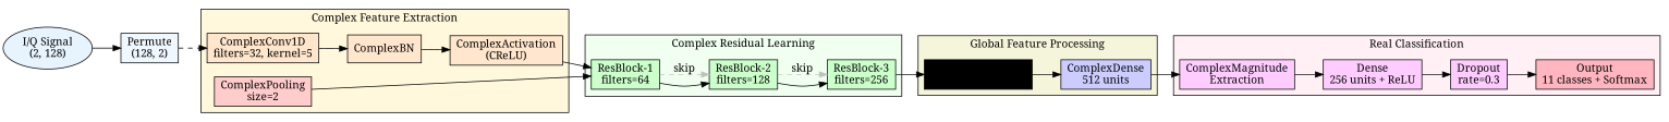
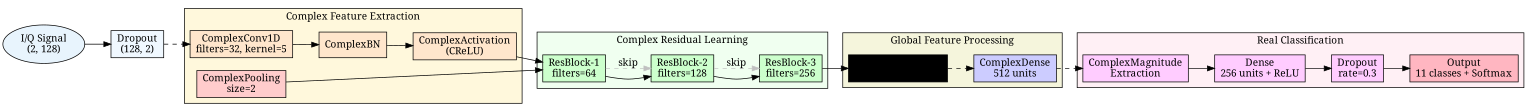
  digraph {
    fontname="Noto Serif"
    rankdir=LR
    node [fillcolor="#FFE6CC" fontname="Noto Serif" shape=box style=filled]
    edge [fontname="Noto Serif"]
    n1 [label="ComplexConv1D\nfilters=32, kernel=5"]
    n2 [label=ComplexBN]
    n3 [label="ComplexActivation\n(CReLU)"]
    n4 [fillcolor="#FFCCCC" label="ComplexPooling\nsize=2"]
    n5 [fillcolor="#CCFFCC" label="ResBlock-1\nfilters=64"]
    n6 [fillcolor="#CCFFCC" label="ResBlock-2\nfilters=128"]
    n7 [fillcolor="#CCFFCC" label="ResBlock-3\nfilters=256"]
    n8 [fillcolor="#DDD" label="ComplexGlobal\nAveragePooling1D"]
    n9 [fillcolor="#CCCCFF" label="ComplexDense\n512 units"]
    n10 [fillcolor="#FFCCFF" label="ComplexMagnitude\nExtraction"]
    n11 [fillcolor="#FFCCFF" label="Dense\n256 units + ReLU"]
    n12 [fillcolor="#FFCCFF" label="Dropout\nrate=0.3"]
    n13 [fillcolor="#FFB6C1" label="Output\n11 classes + Softmax"]
    n14 [fillcolor="#E8F4FD" label="I/Q Signal\n(2, 128)" shape=ellipse]
-   n15 [fillcolor="#F0F8FF" label="Permute\n(128, 2)"]
+   n15 [fillcolor="#F0F8FF" label="Dropout\n(128, 2)"]
    subgraph cluster_1 {
      fillcolor="#FFF8DC"
      label="Complex Feature Extraction"
      style=filled
      n1
      n2
      n3
      n4
    }
    subgraph cluster_2 {
      fillcolor="#F0FFF0"
      label="Complex Residual Learning"
      style=filled
      n5
      n6
      n7
    }
    subgraph cluster_3 {
      fillcolor="#F5F5DC"
      label="Global Feature Processing"
      style=filled
      n8
      n9
    }
    subgraph cluster_4 {
      fillcolor="#FFF0F5"
      label="Real Classification"
      style=filled
      n10
      n11
      n12
      n13
    }
    n1 -> n2
    n2 -> n3
    n3 -> n5
    n4 -> n5
    n5 -> n6
    n5 -> n6 [color=gray label=skip style=dashed]
    n6 -> n7
    n6 -> n7 [color=gray label=skip style=dashed]
    n7 -> n8
-   n8 -> n9
-   n9 -> n10
+   n8 -> n9 [style=dashed]
+   n9 -> n10 [style=dashed]
    n10 -> n11
    n11 -> n12
    n12 -> n13
    n14 -> n15
    n15 -> n1 [style=dashed]
  }
